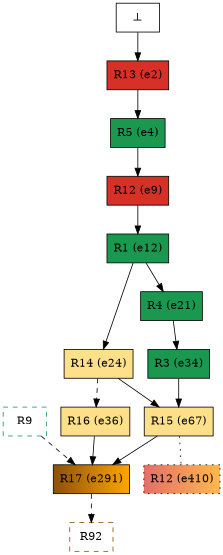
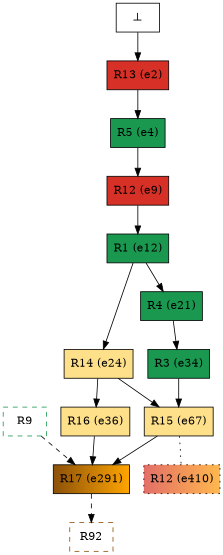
  digraph {
    node [color=black fillcolor="#1a9850:#1a9850" shape=box style=filled]
    n1 [fillcolor="#d73027:#d73027" label="R13 (e2)"]
    n2 [label="R5 (e4)"]
    n3 [fillcolor="#d73027:#d73027" label="R12 (e9)"]
    n4 [label="R1 (e12)"]
    n5 [label="R4 (e21)"]
    n6 [fillcolor="#fee08b:#fee08b" label="R14 (e24)"]
    n7 [label="R3 (e34)"]
    n8 [fillcolor="#fee08b:#fee08b" label="R16 (e36)"]
    n9 [fillcolor="#fee08b:#fee08b" label="R15 (e67)"]
    n10 [fillcolor="#8c510a:orange" label="R17 (e291)"]
    n11 [fillcolor="#d73027b2:#ff9900b2" label="R12 (e410)" style="filled,dotted"]
    n12 [color="#8c510a" fillcolor=transparent label=R92 style=dashed]
    n13 [color="#1a9850" fillcolor=transparent label=R9 style=dashed]
    n14 [fillcolor=white label="⊥" color=""]
    n1 -> n2
    n2 -> n3
    n3 -> n4
    n4 -> n5
    n4 -> n6
    n5 -> n7
-   n6 -> n8 [style=dashed]
+   n6 -> n8
    n6 -> n9
    n7 -> n9
    n8 -> n10
    n9 -> n10
    n9 -> n11 [arrowhead=none style=dotted]
    n10 -> n12 [color=black style=dashed]
    n13 -> n10 [color=black style=dashed]
    n14 -> n1
  }
